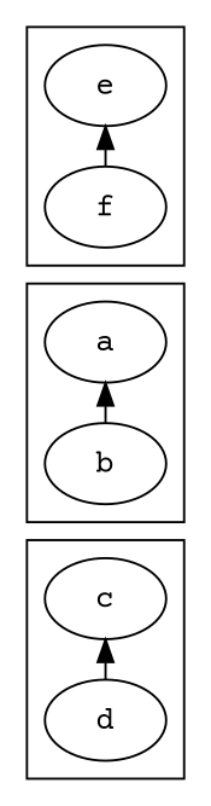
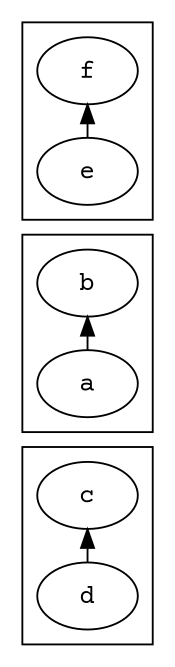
  digraph {
    fontname="Courier Prime"
    newrank=true
    rank=same
    rankdir=LR
    node [fontname="Courier Prime"]
    edge [fontname="Courier Prime"]
    c
    d
    a
    b
    e
    f
    subgraph cluster_1 {
      c
      d
    }
    subgraph cluster_2 {
      a
      b
    }
    subgraph cluster_3 {
      e
      f
    }
    d -> c
-   b -> a
-   f -> e
+   a -> b
+   e -> f
  }
